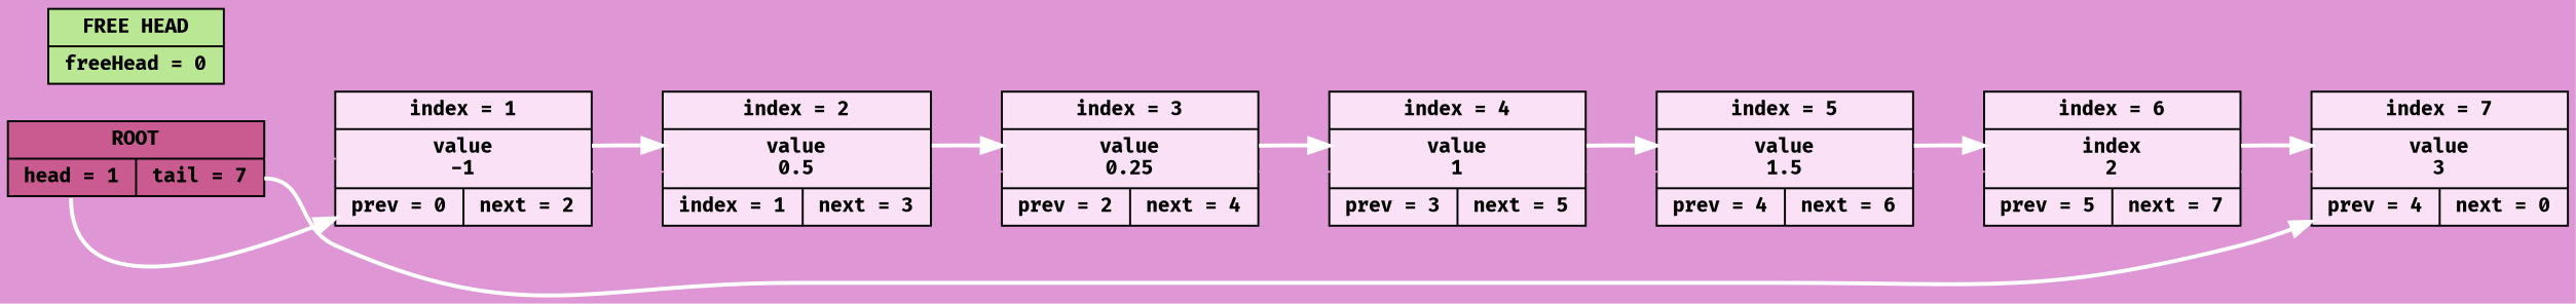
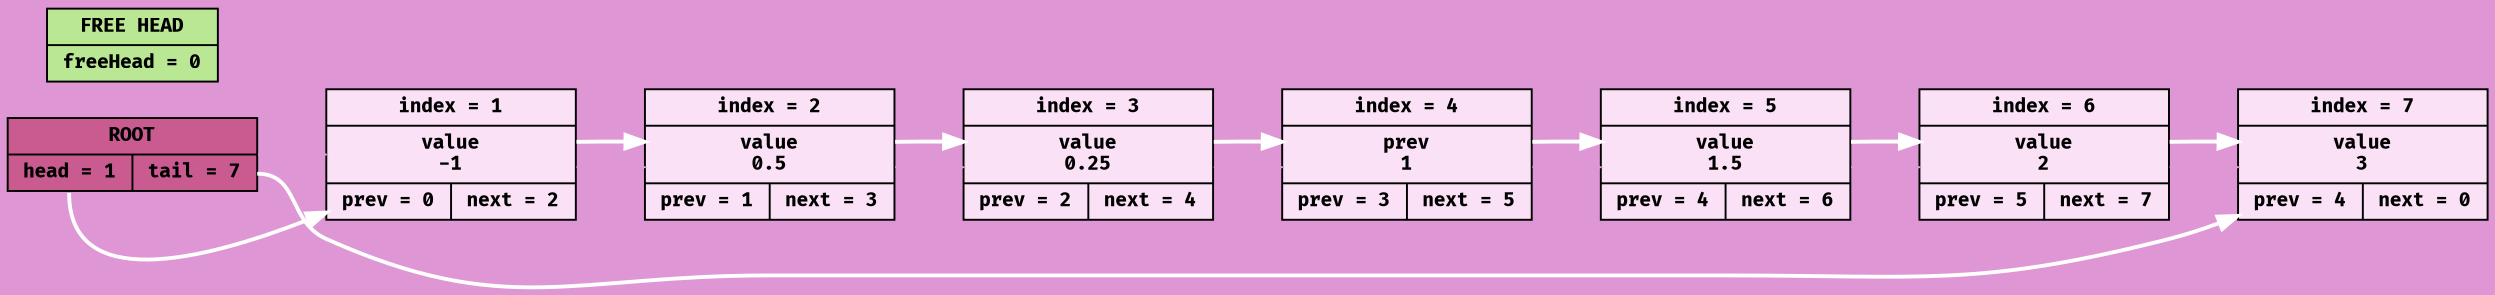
  digraph {
    bgcolor="#de97d4"
    rankdir=LR
    node [color="#000000" fillcolor="#fae1f6" fontname="Fira Code Bold" fontsize=10 shape=record style=filled]
    edge [color=white style=bold]
    n1 [fillcolor="#c95b90" label="ROOT|{<head>head = 1|<tail>tail = 7}"]
    n2 [label="index = 1|value\n-1|{prev = 0|next = 2}"]
    n3 [label="index = 7|value\n3|{prev = 4|next = 0}"]
-   n4 [label="index = 2|value\n0.5|{index = 1|next = 3}"]
+   n4 [label="index = 2|value\n0.5|{prev = 1|next = 3}"]
    n5 [fillcolor="#b9e793" label="FREE HEAD|<freeHead>freeHead = 0"]
    n6 [label="index = 3|value\n0.25|{prev = 2|next = 4}"]
-   n7 [label="index = 4|value\n1|{prev = 3|next = 5}"]
+   n7 [label="index = 4|prev\n1|{prev = 3|next = 5}"]
    n8 [label="index = 5|value\n1.5|{prev = 4|next = 6}"]
-   n9 [label="index = 6|index\n2|{prev = 5|next = 7}"]
+   n9 [label="index = 6|value\n2|{prev = 5|next = 7}"]
    n1 -> n2 [color="#de97d4" weight=1000000000 style=""]
    n1 -> n2 [tailport=head]
    n1 -> n3 [tailport=tail]
    n2 -> n4 [color="#de97d4" weight=1000000000 style=""]
    n2 -> n4
    n4 -> n6 [color="#de97d4" weight=1000000000 style=""]
    n4 -> n6
    n6 -> n7 [color="#de97d4" weight=1000000000 style=""]
    n6 -> n7
    n7 -> n8 [color="#de97d4" weight=1000000000 style=""]
    n7 -> n8
    n8 -> n9 [color="#de97d4" weight=1000000000 style=""]
    n8 -> n9
    n9 -> n3 [color="#de97d4" weight=1000000000 style=""]
    n9 -> n3
  }
